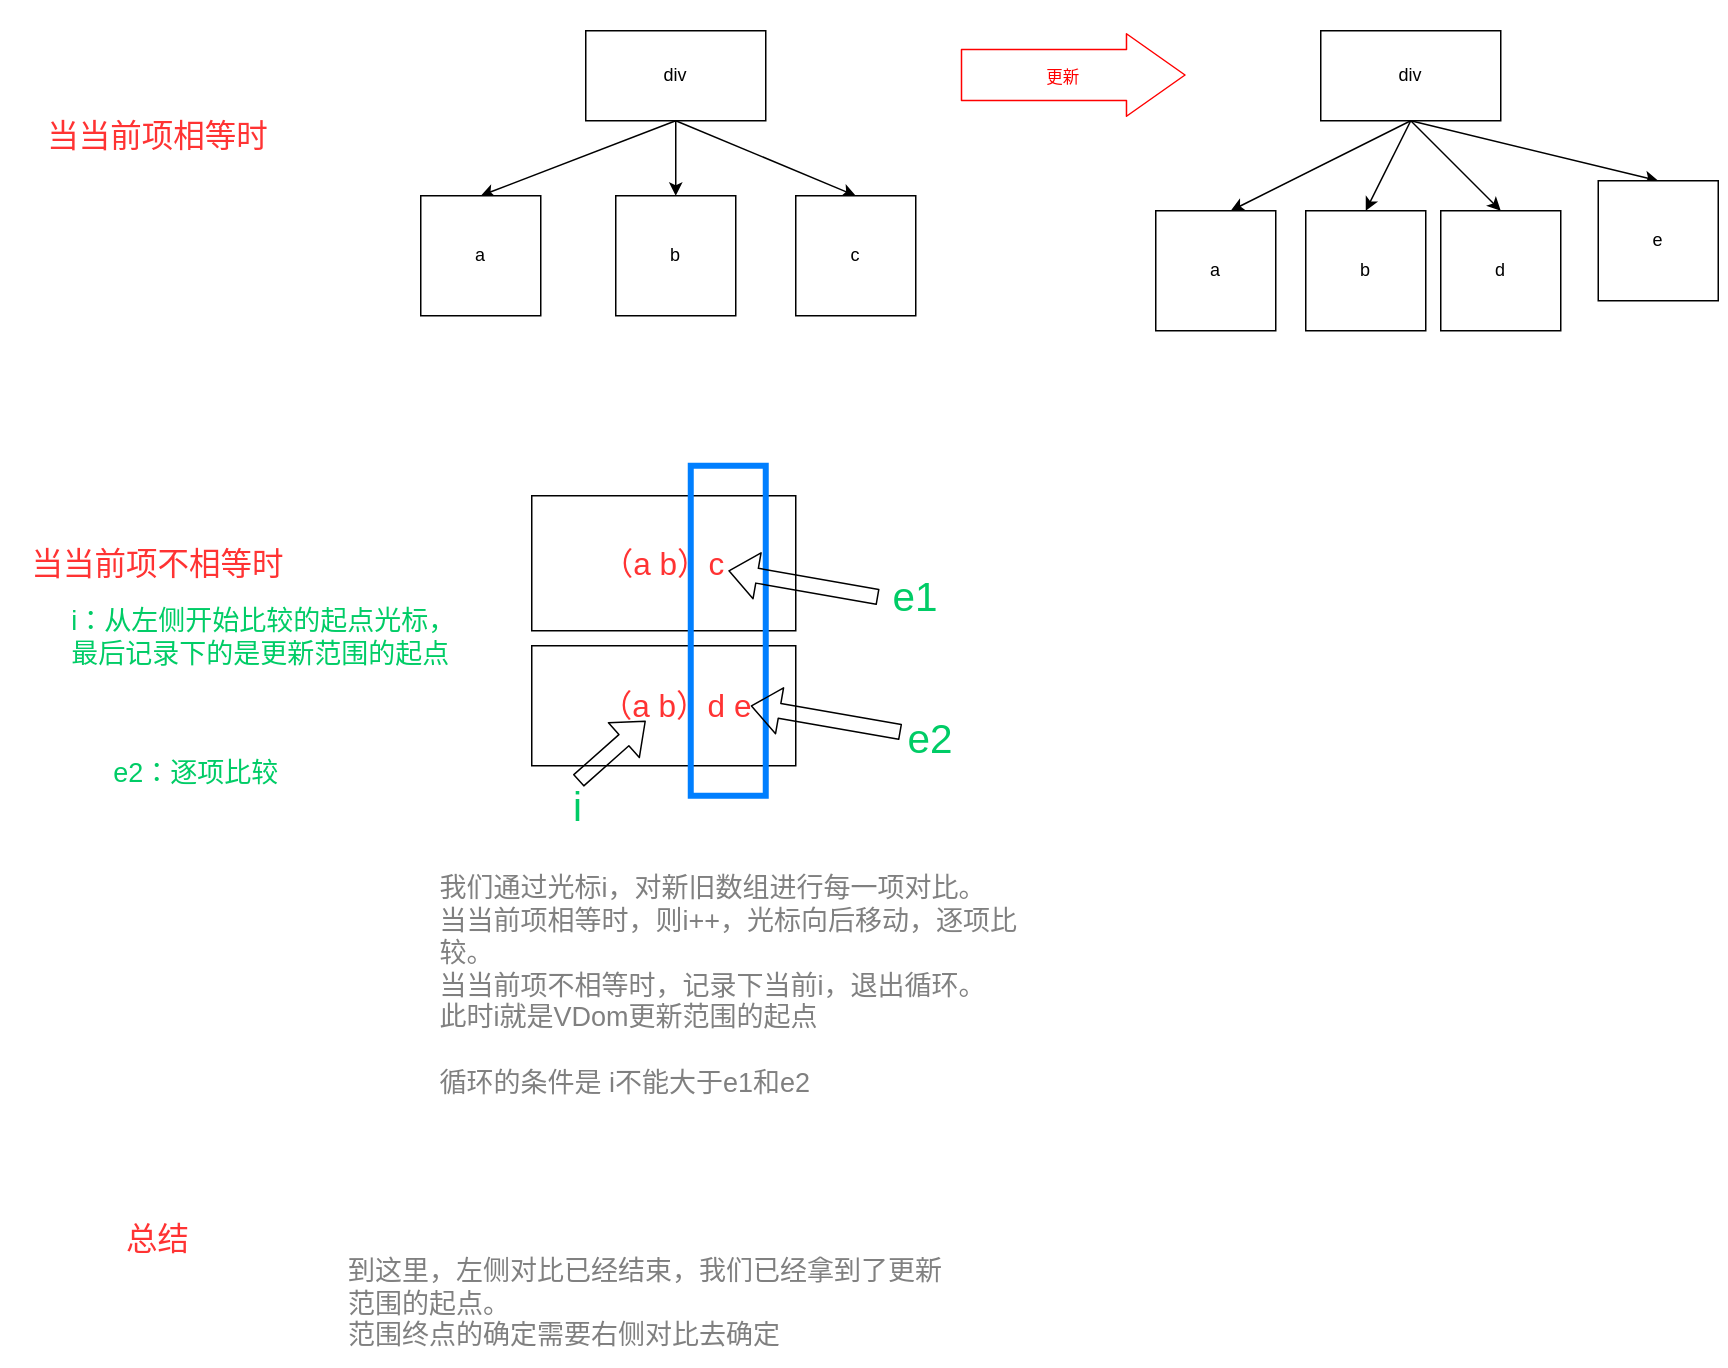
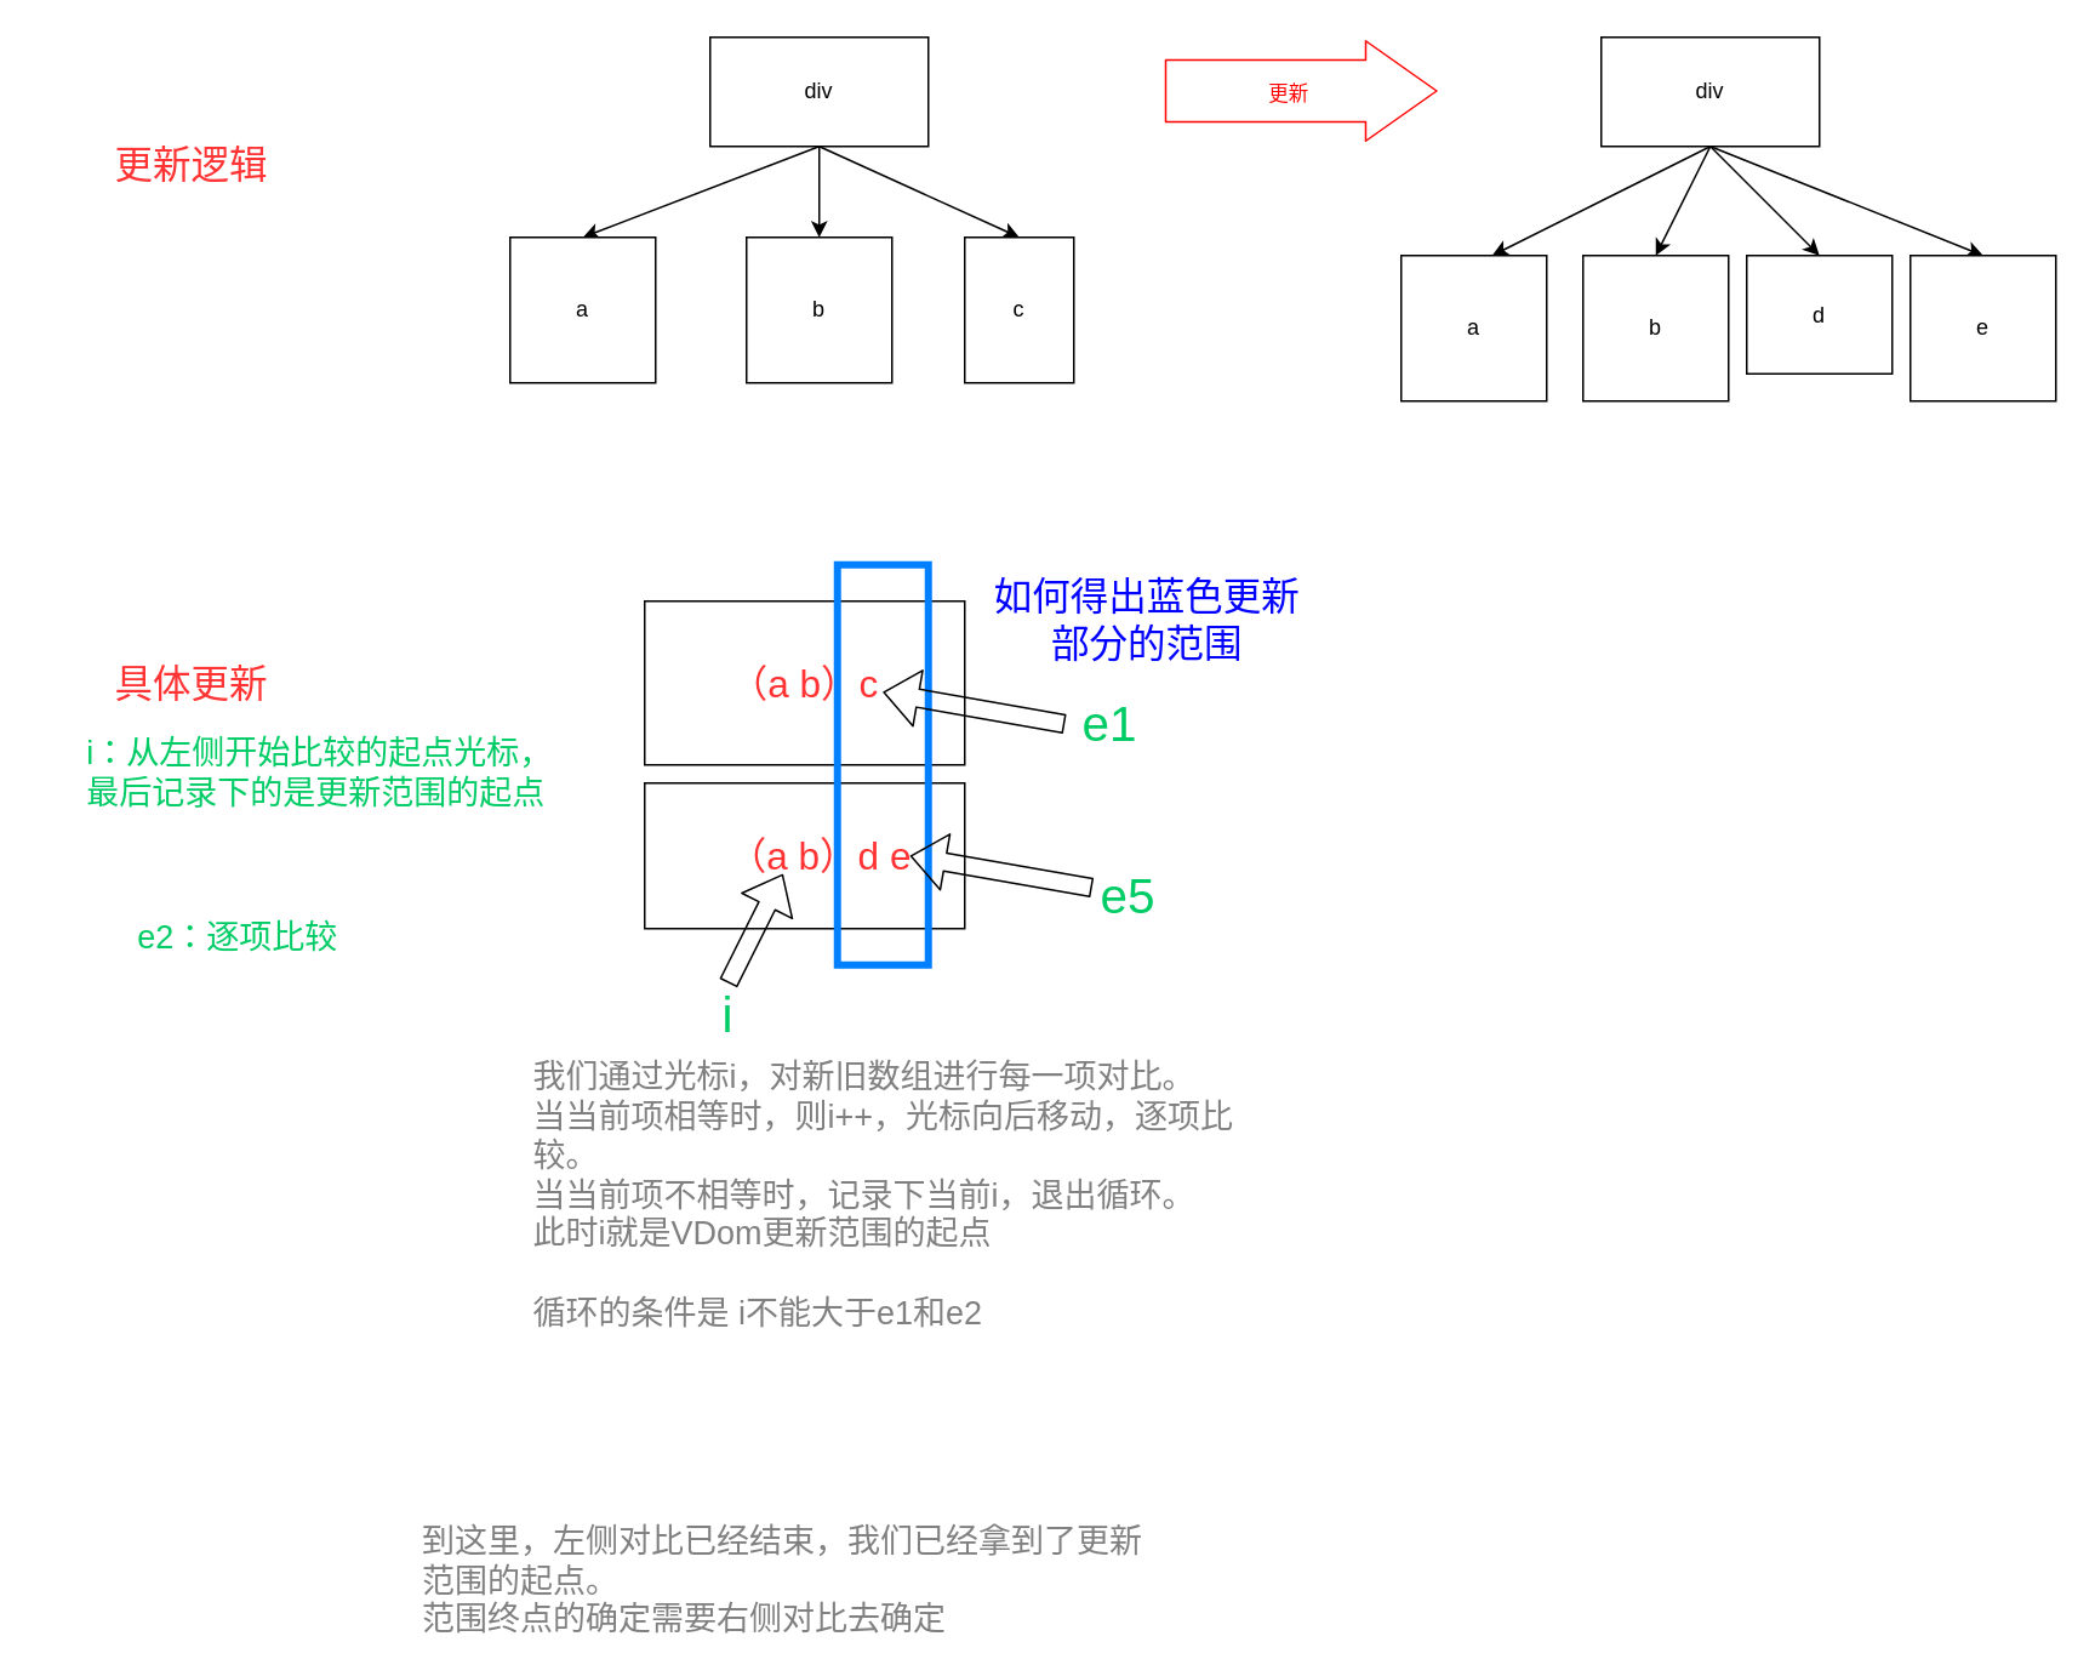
  <mxCell id="0" />
  <mxCell id="1" parent="0" />
  <mxCell id="2" style="edgeStyle=none;html=1;exitX=0.5;exitY=1;exitDx=0;exitDy=0;entryX=0.5;entryY=0;entryDx=0;entryDy=0;" parent="1" source="5" target="6" edge="1"><mxGeometry relative="1" as="geometry" /></mxCell>
  <mxCell id="3" style="edgeStyle=none;html=1;exitX=0.5;exitY=1;exitDx=0;exitDy=0;entryX=0.5;entryY=0;entryDx=0;entryDy=0;" parent="1" source="5" target="7" edge="1"><mxGeometry relative="1" as="geometry" /></mxCell>
  <mxCell id="4" style="edgeStyle=none;html=1;exitX=0.5;exitY=1;exitDx=0;exitDy=0;entryX=0.5;entryY=0;entryDx=0;entryDy=0;" parent="1" source="5" target="8" edge="1"><mxGeometry relative="1" as="geometry" /></mxCell>
  <mxCell id="5" value="div" style="rounded=0;whiteSpace=wrap;html=1;" parent="1" vertex="1"><mxGeometry x="390" y="20" width="120" height="60" as="geometry" /></mxCell>
  <mxCell id="6" value="a" style="whiteSpace=wrap;html=1;aspect=fixed;" parent="1" vertex="1"><mxGeometry x="280" y="130" width="80" height="80" as="geometry" /></mxCell>
  <mxCell id="7" value="b" style="whiteSpace=wrap;html=1;aspect=fixed;" parent="1" vertex="1"><mxGeometry x="410" y="130" width="80" height="80" as="geometry" /></mxCell>
- <mxCell id="8" value="c" style="whiteSpace=wrap;html=1;aspect=fixed;" parent="1" vertex="1"><mxGeometry x="530" y="130" width="80" height="80" as="geometry" /></mxCell>
+ <mxCell id="8" value="c" style="whiteSpace=wrap;html=1;aspect=fixed;" parent="1" vertex="1"><mxGeometry x="530" y="130" width="60" height="80" as="geometry" /></mxCell>
  <mxCell id="9" value="" style="shape=flexArrow;endArrow=classic;html=1;width=34;endSize=12.67;strokeColor=#FF0000;" parent="1" edge="1"><mxGeometry width="50" height="50" relative="1" as="geometry"><mxPoint x="640" y="49.5" as="sourcePoint" /><mxPoint x="790" y="49.5" as="targetPoint" /></mxGeometry></mxCell>
  <mxCell id="10" value="更新" style="edgeLabel;html=1;align=center;verticalAlign=middle;resizable=0;points=[];fontColor=#FF0000;" parent="9" vertex="1" connectable="0"><mxGeometry x="-0.107" y="7" relative="1" as="geometry"><mxPoint y="8" as="offset" /></mxGeometry></mxCell>
  <mxCell id="11" style="edgeStyle=none;html=1;exitX=0.5;exitY=1;exitDx=0;exitDy=0;entryX=0.5;entryY=0;entryDx=0;entryDy=0;" parent="1" source="15" edge="1"><mxGeometry relative="1" as="geometry"><mxPoint x="820" y="140" as="targetPoint" /></mxGeometry></mxCell>
  <mxCell id="12" style="edgeStyle=none;html=1;exitX=0.5;exitY=1;exitDx=0;exitDy=0;entryX=0.5;entryY=0;entryDx=0;entryDy=0;" parent="1" source="15" target="17" edge="1"><mxGeometry relative="1" as="geometry" /></mxCell>
  <mxCell id="13" style="edgeStyle=none;html=1;exitX=0.5;exitY=1;exitDx=0;exitDy=0;entryX=0.5;entryY=0;entryDx=0;entryDy=0;" parent="1" source="15" target="18" edge="1"><mxGeometry relative="1" as="geometry" /></mxCell>
  <mxCell id="14" style="edgeStyle=none;html=1;exitX=0.5;exitY=1;exitDx=0;exitDy=0;entryX=0.5;entryY=0;entryDx=0;entryDy=0;" parent="1" source="15" target="19" edge="1"><mxGeometry relative="1" as="geometry" /></mxCell>
  <mxCell id="15" value="div" style="rounded=0;whiteSpace=wrap;html=1;" parent="1" vertex="1"><mxGeometry x="880" y="20" width="120" height="60" as="geometry" /></mxCell>
  <mxCell id="16" value="a" style="whiteSpace=wrap;html=1;aspect=fixed;" parent="1" vertex="1"><mxGeometry x="770" y="140" width="80" height="80" as="geometry" /></mxCell>
  <mxCell id="17" value="b" style="whiteSpace=wrap;html=1;aspect=fixed;" parent="1" vertex="1"><mxGeometry x="870" y="140" width="80" height="80" as="geometry" /></mxCell>
- <mxCell id="18" value="d" style="whiteSpace=wrap;html=1;aspect=fixed;" parent="1" vertex="1"><mxGeometry x="960" y="140" width="80" height="80" as="geometry" /></mxCell>
- <mxCell id="19" value="e" style="whiteSpace=wrap;html=1;aspect=fixed;" parent="1" vertex="1"><mxGeometry x="1065" y="120" width="80" height="80" as="geometry" /></mxCell>
- <mxCell id="20" value="当当前项相等时" style="text;html=1;strokeColor=none;fillColor=none;align=center;verticalAlign=middle;whiteSpace=wrap;rounded=0;fontSize=21;fontColor=#FF3333;" parent="1" vertex="1"><mxGeometry x="20" y="30" width="170" height="120" as="geometry" /></mxCell>
- <mxCell id="21" value="当当前项不相等时" style="text;html=1;strokeColor=none;fillColor=none;align=center;verticalAlign=middle;whiteSpace=wrap;rounded=0;fontSize=21;fontColor=#FF3333;" parent="1" vertex="1"><mxGeometry x="20" y="310" width="170" height="130" as="geometry" /></mxCell>
+ <mxCell id="18" value="d" style="whiteSpace=wrap;html=1;aspect=fixed;" parent="1" vertex="1"><mxGeometry x="960" y="140" width="80" height="65" as="geometry" /></mxCell>
+ <mxCell id="19" value="e" style="whiteSpace=wrap;html=1;aspect=fixed;" parent="1" vertex="1"><mxGeometry x="1050" y="140" width="80" height="80" as="geometry" /></mxCell>
+ <mxCell id="20" value="更新逻辑" style="text;html=1;strokeColor=none;fillColor=none;align=center;verticalAlign=middle;whiteSpace=wrap;rounded=0;fontSize=21;fontColor=#FF3333;" parent="1" vertex="1"><mxGeometry x="20" y="30" width="170" height="120" as="geometry" /></mxCell>
+ <mxCell id="21" value="具体更新" style="text;html=1;strokeColor=none;fillColor=none;align=center;verticalAlign=middle;whiteSpace=wrap;rounded=0;fontSize=21;fontColor=#FF3333;" parent="1" vertex="1"><mxGeometry x="20" y="310" width="170" height="130" as="geometry" /></mxCell>
  <mxCell id="22" value="（a b）c" style="rounded=0;whiteSpace=wrap;html=1;fontSize=21;fontColor=#FF3333;" parent="1" vertex="1"><mxGeometry x="354" y="330" width="176" height="90" as="geometry" /></mxCell>
  <mxCell id="23" value="&amp;nbsp; &amp;nbsp;（a b）d e" style="rounded=0;whiteSpace=wrap;html=1;fontSize=21;fontColor=#FF3333;" parent="1" vertex="1"><mxGeometry x="354" y="430" width="176" height="80" as="geometry" /></mxCell>
  <mxCell id="24" value="" style="rounded=0;whiteSpace=wrap;html=1;fontSize=21;fontColor=#FF3333;fillColor=none;strokeColor=#007FFF;strokeWidth=4;" parent="1" vertex="1"><mxGeometry x="460" y="310" width="50" height="220" as="geometry" /></mxCell>
- <mxCell id="26" value="i" style="text;html=1;strokeColor=none;fillColor=none;align=center;verticalAlign=middle;whiteSpace=wrap;rounded=0;fontSize=27;fontColor=#00CC66;" parent="1" vertex="1"><mxGeometry x="355" y="520" width="60" height="35" as="geometry" /></mxCell>
+ <mxCell id="25" value="如何得出蓝色更新&lt;br&gt;部分的范围" style="text;html=1;align=center;verticalAlign=middle;resizable=0;points=[];autosize=1;strokeColor=none;fillColor=none;fontSize=21;fontColor=#0000FF;" parent="1" vertex="1"><mxGeometry x="540" y="310" width="180" height="60" as="geometry" /></mxCell>
+ <mxCell id="26" value="i" style="text;html=1;strokeColor=none;fillColor=none;align=center;verticalAlign=middle;whiteSpace=wrap;rounded=0;fontSize=27;fontColor=#00CC66;" parent="1" vertex="1"><mxGeometry x="370" y="540" width="60" height="35" as="geometry" /></mxCell>
  <mxCell id="27" value="e1" style="text;html=1;strokeColor=none;fillColor=none;align=center;verticalAlign=middle;whiteSpace=wrap;rounded=0;fontSize=27;fontColor=#00CC66;" parent="1" vertex="1"><mxGeometry x="580" y="380" width="60" height="35" as="geometry" /></mxCell>
  <mxCell id="28" value="" style="shape=flexArrow;endArrow=classic;html=1;fontSize=27;fontColor=#00CC66;exitX=0;exitY=0.5;exitDx=0;exitDy=0;entryX=0.4;entryY=0.318;entryDx=0;entryDy=0;entryPerimeter=0;" parent="1" edge="1"><mxGeometry width="50" height="50" relative="1" as="geometry"><mxPoint x="585" y="397.5" as="sourcePoint" /><mxPoint x="485" y="379.96" as="targetPoint" /></mxGeometry></mxCell>
- <mxCell id="29" value="e2" style="text;html=1;strokeColor=none;fillColor=none;align=center;verticalAlign=middle;whiteSpace=wrap;rounded=0;fontSize=27;fontColor=#00CC66;" parent="1" vertex="1"><mxGeometry x="590" y="475" width="60" height="35" as="geometry" /></mxCell>
+ <mxCell id="29" value="e5" style="text;html=1;strokeColor=none;fillColor=none;align=center;verticalAlign=middle;whiteSpace=wrap;rounded=0;fontSize=27;fontColor=#00CC66;" parent="1" vertex="1"><mxGeometry x="590" y="475" width="60" height="35" as="geometry" /></mxCell>
  <mxCell id="30" value="" style="shape=flexArrow;endArrow=classic;html=1;fontSize=27;fontColor=#00CC66;exitX=0;exitY=0.5;exitDx=0;exitDy=0;entryX=0.4;entryY=0.318;entryDx=0;entryDy=0;entryPerimeter=0;" parent="1" edge="1"><mxGeometry width="50" height="50" relative="1" as="geometry"><mxPoint x="600" y="487.54" as="sourcePoint" /><mxPoint x="500" y="470" as="targetPoint" /></mxGeometry></mxCell>
  <mxCell id="31" value="" style="shape=flexArrow;endArrow=classic;html=1;fontSize=27;fontColor=#00CC66;exitX=0.5;exitY=0;exitDx=0;exitDy=0;" parent="1" source="26" edge="1"><mxGeometry width="50" height="50" relative="1" as="geometry"><mxPoint x="380" y="530" as="sourcePoint" /><mxPoint x="430" y="480" as="targetPoint" /></mxGeometry></mxCell>
  <mxCell id="32" value="我们通过光标i，对新旧数组进行每一项对比。&lt;br style=&quot;font-size: 18px&quot;&gt;当当前项相等时，则i++，光标向后移动，逐项比较。&lt;br&gt;当当前项不相等时，记录下当前i，退出循环。&lt;br&gt;此时i就是VDom更新范围的起点&lt;br&gt;&lt;br&gt;循环的条件是 i不能大于e1和e2" style="text;html=1;strokeColor=none;fillColor=none;align=left;verticalAlign=top;whiteSpace=wrap;rounded=0;fontSize=18;fontColor=#808080;spacingBottom=0;spacingTop=0;" parent="1" vertex="1"><mxGeometry x="290.5" y="575" width="399.5" height="140" as="geometry" /></mxCell>
  <mxCell id="33" value="i：从左侧开始比较的起点光标，&lt;br&gt;&lt;div style=&quot;text-align: left&quot;&gt;&lt;span&gt;最后记录下的是更新范围的起点&lt;/span&gt;&lt;/div&gt;" style="text;html=1;align=center;verticalAlign=middle;resizable=0;points=[];autosize=1;strokeColor=none;fillColor=none;fontSize=18;fontColor=#00CC66;" parent="1" vertex="1"><mxGeometry x="40" y="400" width="270" height="50" as="geometry" /></mxCell>
  <mxCell id="34" value="e2：逐项比较" style="text;html=1;align=center;verticalAlign=middle;resizable=0;points=[];autosize=1;strokeColor=none;fillColor=none;fontSize=18;fontColor=#00CC66;" parent="1" vertex="1"><mxGeometry x="40" y="500" width="180" height="30" as="geometry" /></mxCell>
- <mxCell id="35" value="总结" style="text;html=1;strokeColor=none;fillColor=none;align=center;verticalAlign=middle;whiteSpace=wrap;rounded=0;fontSize=21;fontColor=#FF3333;" vertex="1" parent="1"><mxGeometry x="20" y="760" width="170" height="130" as="geometry" /></mxCell>
  <mxCell id="36" value="到这里，左侧对比已经结束，我们已经拿到了更新范围的起点。&lt;br&gt;范围终点的确定需要右侧对比去确定" style="text;html=1;strokeColor=none;fillColor=none;align=left;verticalAlign=top;whiteSpace=wrap;rounded=0;fontSize=18;fontColor=#808080;spacingBottom=0;spacingTop=0;" vertex="1" parent="1"><mxGeometry x="230" y="830" width="399.5" height="60" as="geometry" /></mxCell>
